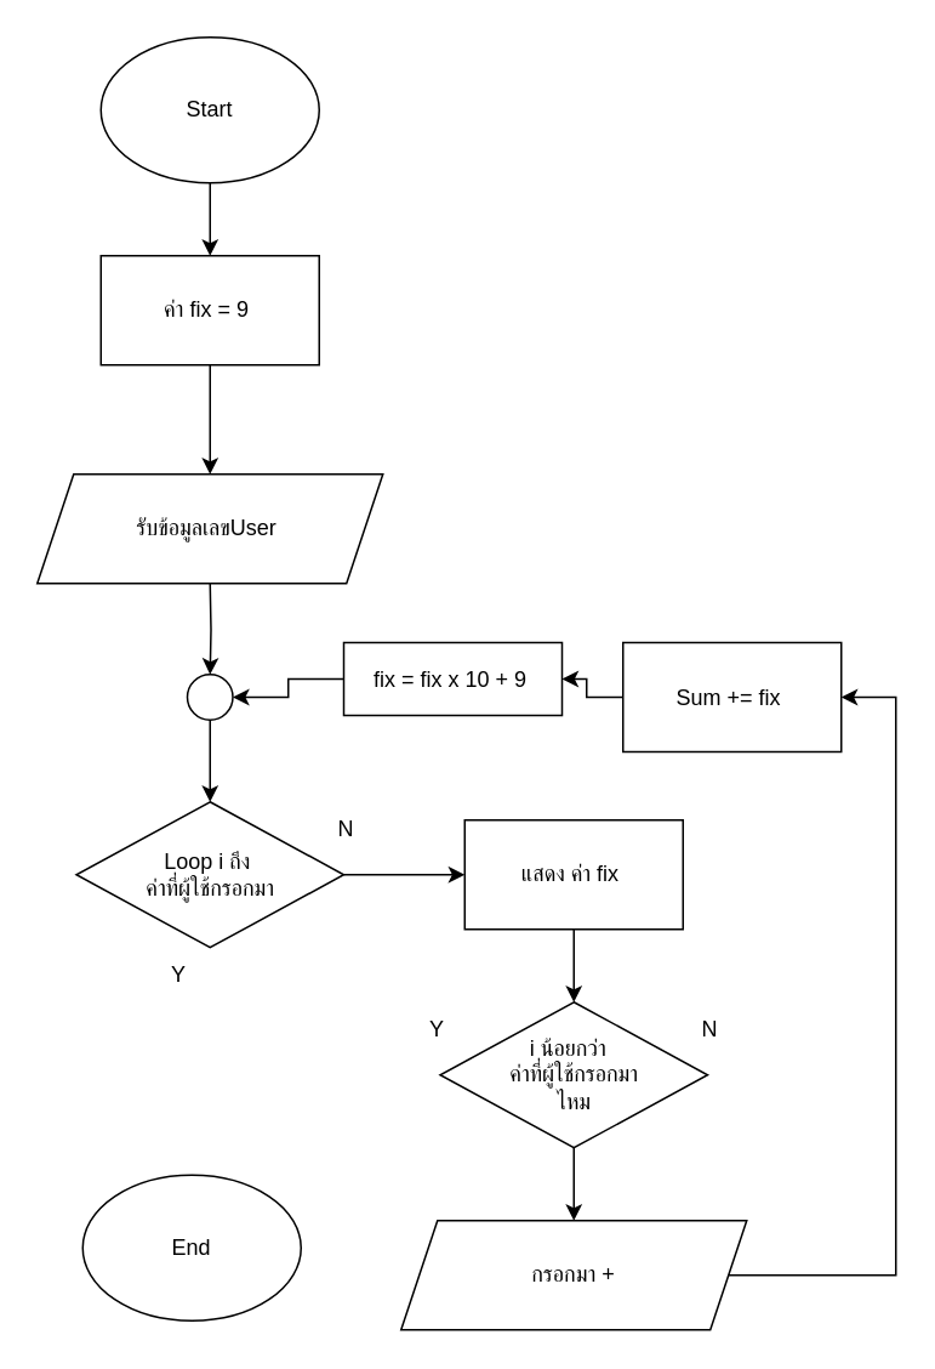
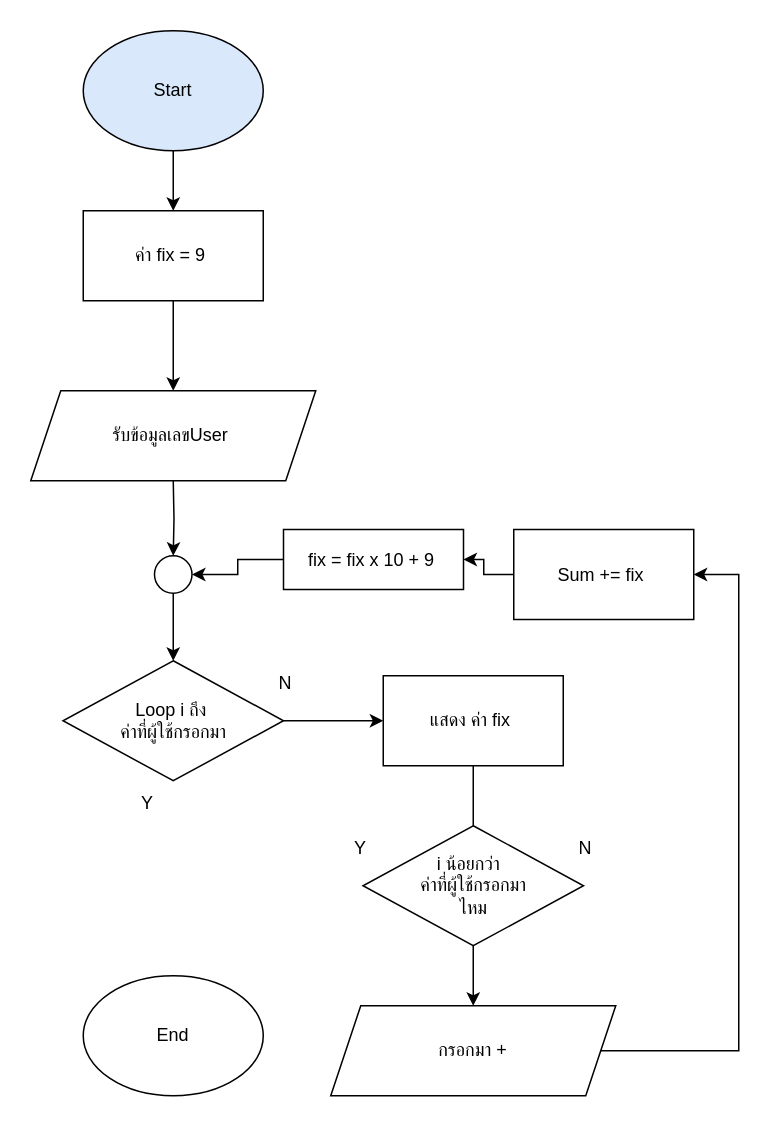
  <mxCell id="0" />
  <mxCell id="1" parent="0" />
  <mxCell id="2" value="" style="edgeStyle=orthogonalEdgeStyle;rounded=0;orthogonalLoop=1;jettySize=auto;html=1;" edge="1" parent="1" source="22" target="4"><mxGeometry relative="1" as="geometry" /></mxCell>
- <mxCell id="3" value="Start" style="ellipse;whiteSpace=wrap;html=1;" vertex="1" parent="1"><mxGeometry x="55" y="20" width="120" height="80" as="geometry" /></mxCell>
+ <mxCell id="3" value="Start" style="ellipse;whiteSpace=wrap;html=1;fillColor=#dae8fc;" vertex="1" parent="1"><mxGeometry x="55" y="20" width="120" height="80" as="geometry" /></mxCell>
  <mxCell id="4" value="รับข้อมูลเลขUser&amp;nbsp;" style="shape=parallelogram;perimeter=parallelogramPerimeter;whiteSpace=wrap;html=1;fixedSize=1;" vertex="1" parent="1"><mxGeometry x="20" y="260" width="190" height="60" as="geometry" /></mxCell>
  <mxCell id="5" value="" style="edgeStyle=orthogonalEdgeStyle;rounded=0;orthogonalLoop=1;jettySize=auto;html=1;" edge="1" parent="1" target="11"><mxGeometry relative="1" as="geometry"><mxPoint x="115" y="320" as="sourcePoint" /></mxGeometry></mxCell>
  <mxCell id="6" value="" style="edgeStyle=orthogonalEdgeStyle;rounded=0;orthogonalLoop=1;jettySize=auto;html=1;" edge="1" parent="1" source="7" target="20"><mxGeometry relative="1" as="geometry" /></mxCell>
  <mxCell id="7" value="Loop i ถึง&amp;nbsp;&lt;div&gt;ค่าที่ผู้ใช้กรอกมา&lt;/div&gt;" style="rhombus;whiteSpace=wrap;html=1;" vertex="1" parent="1"><mxGeometry x="41.5" y="440" width="147" height="80" as="geometry" /></mxCell>
  <mxCell id="8" value="Y" style="text;html=1;align=center;verticalAlign=middle;whiteSpace=wrap;rounded=0;" vertex="1" parent="1"><mxGeometry x="67.5" y="520" width="60" height="30" as="geometry" /></mxCell>
  <mxCell id="9" value="N" style="text;html=1;align=center;verticalAlign=middle;whiteSpace=wrap;rounded=0;" vertex="1" parent="1"><mxGeometry x="160" y="440" width="60" height="30" as="geometry" /></mxCell>
  <mxCell id="10" value="" style="edgeStyle=orthogonalEdgeStyle;rounded=0;orthogonalLoop=1;jettySize=auto;html=1;" edge="1" parent="1" source="11" target="7"><mxGeometry relative="1" as="geometry" /></mxCell>
  <mxCell id="11" value="" style="ellipse;whiteSpace=wrap;html=1;aspect=fixed;" vertex="1" parent="1"><mxGeometry x="102.5" y="370" width="25" height="25" as="geometry" /></mxCell>
  <mxCell id="12" value="" style="edgeStyle=orthogonalEdgeStyle;rounded=0;orthogonalLoop=1;jettySize=auto;html=1;" edge="1" parent="1" source="13" target="17"><mxGeometry relative="1" as="geometry" /></mxCell>
  <mxCell id="13" value="i น้อยกว่า&amp;nbsp;&amp;nbsp;&lt;div&gt;ค่าที่ผู้ใช้กรอกมา&lt;/div&gt;&lt;div&gt;ไหม&lt;/div&gt;" style="rhombus;whiteSpace=wrap;html=1;" vertex="1" parent="1"><mxGeometry x="241.5" y="550" width="147" height="80" as="geometry" /></mxCell>
  <mxCell id="14" value="Y" style="text;html=1;align=center;verticalAlign=middle;whiteSpace=wrap;rounded=0;" vertex="1" parent="1"><mxGeometry x="210" y="550" width="60" height="30" as="geometry" /></mxCell>
  <mxCell id="15" value="N" style="text;html=1;align=center;verticalAlign=middle;whiteSpace=wrap;rounded=0;" vertex="1" parent="1"><mxGeometry x="360" y="550" width="60" height="30" as="geometry" /></mxCell>
  <mxCell id="16" style="edgeStyle=orthogonalEdgeStyle;rounded=0;orthogonalLoop=1;jettySize=auto;html=1;entryX=1;entryY=0.5;entryDx=0;entryDy=0;" edge="1" parent="1" source="26" target="11"><mxGeometry relative="1" as="geometry"><Array as="points" /></mxGeometry></mxCell>
  <mxCell id="17" value="กรอกมา +" style="shape=parallelogram;perimeter=parallelogramPerimeter;whiteSpace=wrap;html=1;fixedSize=1;" vertex="1" parent="1"><mxGeometry x="220" y="670" width="190" height="60" as="geometry" /></mxCell>
- <mxCell id="18" value="End" style="ellipse;whiteSpace=wrap;html=1;" vertex="1" parent="1"><mxGeometry x="45" y="645" width="120" height="80" as="geometry" /></mxCell>
- <mxCell id="19" value="" style="edgeStyle=orthogonalEdgeStyle;rounded=0;orthogonalLoop=1;jettySize=auto;html=1;" edge="1" parent="1" source="20" target="13"><mxGeometry relative="1" as="geometry" /></mxCell>
+ <mxCell id="18" value="End" style="ellipse;whiteSpace=wrap;html=1;" vertex="1" parent="1"><mxGeometry x="55" y="650" width="120" height="80" as="geometry" /></mxCell>
+ <mxCell id="19" value="" style="edgeStyle=orthogonalEdgeStyle;rounded=0;orthogonalLoop=1;jettySize=auto;html=1;endArrow=none;" edge="1" parent="1" source="20" target="13"><mxGeometry relative="1" as="geometry" /></mxCell>
  <mxCell id="20" value="แสดง ค่า fix&amp;nbsp;" style="rounded=0;whiteSpace=wrap;html=1;" vertex="1" parent="1"><mxGeometry x="255" y="450" width="120" height="60" as="geometry" /></mxCell>
  <mxCell id="21" value="" style="edgeStyle=orthogonalEdgeStyle;rounded=0;orthogonalLoop=1;jettySize=auto;html=1;" edge="1" parent="1" source="3" target="22"><mxGeometry relative="1" as="geometry"><mxPoint x="115" y="100" as="sourcePoint" /><mxPoint x="115" y="260" as="targetPoint" /></mxGeometry></mxCell>
  <mxCell id="22" value="ค่า fix = 9&amp;nbsp;" style="rounded=0;whiteSpace=wrap;html=1;" vertex="1" parent="1"><mxGeometry x="55" y="140" width="120" height="60" as="geometry" /></mxCell>
  <mxCell id="23" value="" style="edgeStyle=orthogonalEdgeStyle;rounded=0;orthogonalLoop=1;jettySize=auto;html=1;entryX=1;entryY=0.5;entryDx=0;entryDy=0;" edge="1" parent="1" source="17" target="24"><mxGeometry relative="1" as="geometry"><Array as="points"><mxPoint x="492" y="700" /><mxPoint x="492" y="383" /></Array><mxPoint x="400" y="700" as="sourcePoint" /><mxPoint x="127" y="383" as="targetPoint" /></mxGeometry></mxCell>
  <mxCell id="24" value="Sum += fix&amp;nbsp;" style="rounded=0;whiteSpace=wrap;html=1;" vertex="1" parent="1"><mxGeometry x="342" y="352.5" width="120" height="60" as="geometry" /></mxCell>
  <mxCell id="25" value="" style="edgeStyle=orthogonalEdgeStyle;rounded=0;orthogonalLoop=1;jettySize=auto;html=1;entryX=1;entryY=0.5;entryDx=0;entryDy=0;" edge="1" parent="1" source="24" target="26"><mxGeometry relative="1" as="geometry"><Array as="points" /><mxPoint x="342" y="383" as="sourcePoint" /><mxPoint x="127" y="383" as="targetPoint" /></mxGeometry></mxCell>
  <mxCell id="26" value="fix = fix x 10 + 9&amp;nbsp;" style="rounded=0;whiteSpace=wrap;html=1;" vertex="1" parent="1"><mxGeometry x="188.5" y="352.5" width="120" height="40" as="geometry" /></mxCell>
